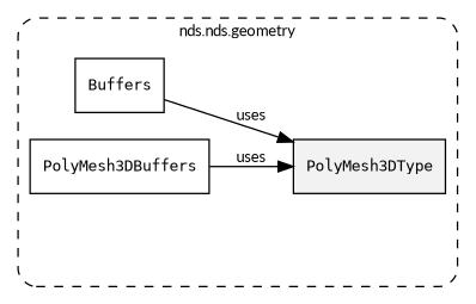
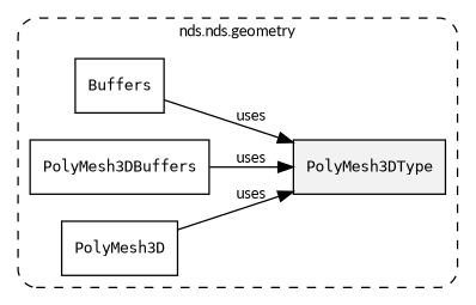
  digraph {
    fontname=Lato
    fontsize=10
    rankdir=LR
    node [fontname=Lato fontsize=10 shape=box]
    edge [fontname=Lato fontsize=10]
    n1 [fillcolor="#0000000D" label=<<font face="monospace"><table align="center" border="0" cellspacing="0" cellpadding="0"><tr><td href="../../../content/packages/nds.core.geometry.html#Enum-PolyMesh3DType" title="Enum defined in nds.core.geometry">PolyMesh3DType</td></tr></table></font>> style=filled]
    n2 [label=<<font face="monospace"><table align="center" border="0" cellspacing="0" cellpadding="0"><tr><td href="../../../content/packages/nds.core.geometry.html#Choice-Buffers" title="Choice defined in nds.core.geometry">Buffers</td></tr></table></font>>]
    n3 [label=<<font face="monospace"><table align="center" border="0" cellspacing="0" cellpadding="0"><tr><td href="../../../content/packages/nds.core.geometry.html#Structure-PolyMesh3DBuffers" title="Structure defined in nds.core.geometry">PolyMesh3DBuffers</td></tr></table></font>>]
+   n4 [label=<<font face="monospace"><table align="center" border="0" cellspacing="0" cellpadding="0"><tr><td href="../../../content/packages/nds.core.geometry.html#Structure-PolyMesh3D" title="Structure defined in nds.core.geometry">PolyMesh3D</td></tr></table></font>>]
    subgraph cluster_1 {
      label="nds.nds.geometry"
      style="dashed, rounded"
      n1
      n2
      n3
+     n4
    }
    n2 -> n1 [label=uses]
    n3 -> n1 [label=uses]
+   n4 -> n1 [label=uses]
  }
